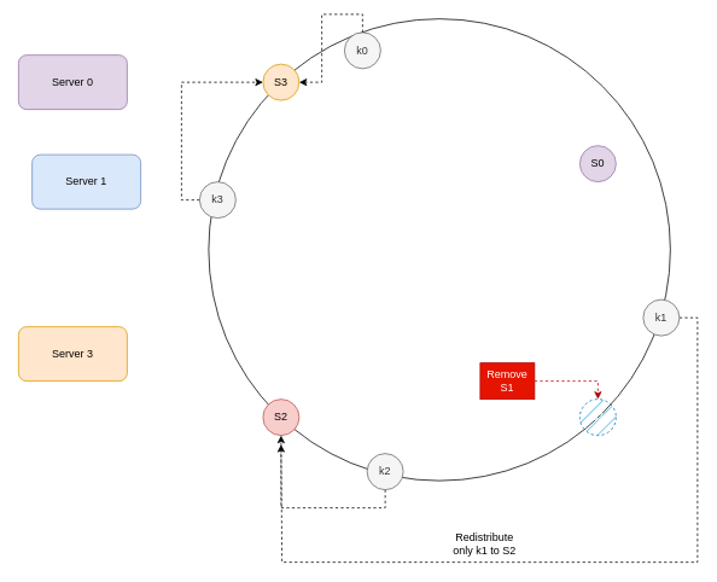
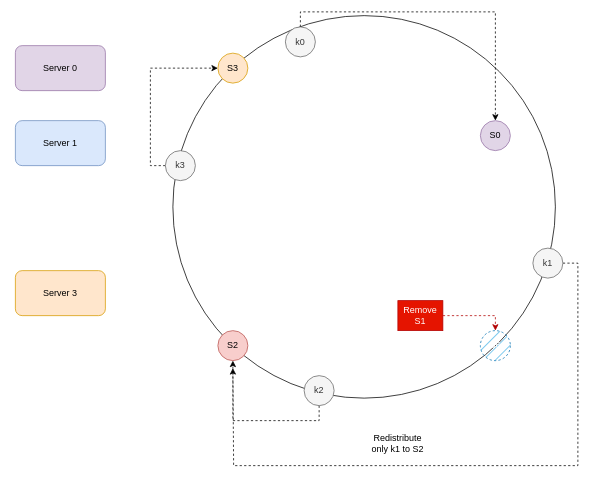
  <mxCell id="0" />
  <mxCell id="1" parent="0" />
  <mxCell id="2" value="" style="ellipse;whiteSpace=wrap;html=1;aspect=fixed;" vertex="1" parent="1"><mxGeometry x="230" y="20" width="510" height="510" as="geometry" /></mxCell>
  <mxCell id="3" value="Server 0" style="rounded=1;whiteSpace=wrap;html=1;fillColor=#e1d5e7;strokeColor=#9673a6;" vertex="1" parent="1"><mxGeometry x="20" y="60" width="120" height="60" as="geometry" /></mxCell>
- <mxCell id="4" value="Server 1" style="rounded=1;whiteSpace=wrap;html=1;fillColor=#dae8fc;strokeColor=#6c8ebf;" vertex="1" parent="1"><mxGeometry x="35" y="170" width="120" height="60" as="geometry" /></mxCell>
+ <mxCell id="4" value="Server 1" style="rounded=1;whiteSpace=wrap;html=1;fillColor=#dae8fc;strokeColor=#6c8ebf;" vertex="1" parent="1"><mxGeometry x="20" y="160" width="120" height="60" as="geometry" /></mxCell>
  <mxCell id="5" value="Server 3" style="rounded=1;whiteSpace=wrap;html=1;fillColor=#ffe6cc;strokeColor=#d79b00;" vertex="1" parent="1"><mxGeometry x="20" y="360" width="120" height="60" as="geometry" /></mxCell>
  <mxCell id="6" value="S3" style="ellipse;whiteSpace=wrap;html=1;aspect=fixed;fillColor=#ffe6cc;strokeColor=#d79b00;" vertex="1" parent="1"><mxGeometry x="290" y="70" width="40" height="40" as="geometry" /></mxCell>
  <mxCell id="7" value="S0" style="ellipse;whiteSpace=wrap;html=1;aspect=fixed;fillColor=#e1d5e7;strokeColor=#9673a6;" vertex="1" parent="1"><mxGeometry x="640" y="160" width="40" height="40" as="geometry" /></mxCell>
- <mxCell id="8" value="S1" style="ellipse;whiteSpace=wrap;html=1;aspect=fixed;fillColor=#1ba1e2;strokeColor=#006EAF;dashed=1;fillStyle=hatch;fontColor=#ffffff;" vertex="1" parent="1"><mxGeometry x="640" y="440" width="40" height="40" as="geometry" /></mxCell>
+ <mxCell id="8" value="S6" style="ellipse;whiteSpace=wrap;html=1;aspect=fixed;fillColor=#1ba1e2;strokeColor=#006EAF;dashed=1;fillStyle=hatch;fontColor=#ffffff;" vertex="1" parent="1"><mxGeometry x="640" y="440" width="40" height="40" as="geometry" /></mxCell>
  <mxCell id="9" value="S2" style="ellipse;whiteSpace=wrap;html=1;aspect=fixed;fillColor=#f8cecc;strokeColor=#b85450;" vertex="1" parent="1"><mxGeometry x="290" y="440" width="40" height="40" as="geometry" /></mxCell>
- <mxCell id="10" style="edgeStyle=orthogonalEdgeStyle;rounded=0;orthogonalLoop=1;jettySize=auto;html=1;exitX=0.5;exitY=0;exitDx=0;exitDy=0;dashed=1;" edge="1" parent="1" source="11" target="6"><mxGeometry relative="1" as="geometry" /></mxCell>
+ <mxCell id="10" style="edgeStyle=orthogonalEdgeStyle;rounded=0;orthogonalLoop=1;jettySize=auto;html=1;exitX=0.5;exitY=0;exitDx=0;exitDy=0;entryX=0.5;entryY=0;entryDx=0;entryDy=0;dashed=1;" edge="1" parent="1" source="11" target="7"><mxGeometry relative="1" as="geometry" /></mxCell>
  <mxCell id="11" value="k0" style="ellipse;whiteSpace=wrap;html=1;aspect=fixed;fillColor=#f5f5f5;strokeColor=#666666;fontColor=#333333;" vertex="1" parent="1"><mxGeometry x="380" y="35" width="40" height="40" as="geometry" /></mxCell>
  <mxCell id="12" style="edgeStyle=orthogonalEdgeStyle;rounded=0;orthogonalLoop=1;jettySize=auto;html=1;exitX=1;exitY=0.5;exitDx=0;exitDy=0;dashed=1;" edge="1" parent="1" source="13"><mxGeometry relative="1" as="geometry"><mxPoint x="310" y="490" as="targetPoint" /><Array as="points"><mxPoint x="770" y="350" /><mxPoint x="770" y="620" /><mxPoint x="311" y="620" /></Array></mxGeometry></mxCell>
  <mxCell id="13" value="k1" style="ellipse;whiteSpace=wrap;html=1;aspect=fixed;fillColor=#f5f5f5;strokeColor=#666666;fontColor=#333333;" vertex="1" parent="1"><mxGeometry x="710" y="330" width="40" height="40" as="geometry" /></mxCell>
  <mxCell id="14" style="edgeStyle=orthogonalEdgeStyle;rounded=0;orthogonalLoop=1;jettySize=auto;html=1;exitX=0.5;exitY=1;exitDx=0;exitDy=0;entryX=0.5;entryY=1;entryDx=0;entryDy=0;dashed=1;" edge="1" parent="1" source="15" target="9"><mxGeometry relative="1" as="geometry" /></mxCell>
  <mxCell id="15" value="k2" style="ellipse;whiteSpace=wrap;html=1;aspect=fixed;fillColor=#f5f5f5;strokeColor=#666666;fontColor=#333333;" vertex="1" parent="1"><mxGeometry x="405" y="500" width="40" height="40" as="geometry" /></mxCell>
  <mxCell id="16" style="edgeStyle=orthogonalEdgeStyle;rounded=0;orthogonalLoop=1;jettySize=auto;html=1;exitX=0;exitY=0.5;exitDx=0;exitDy=0;entryX=0;entryY=0.5;entryDx=0;entryDy=0;dashed=1;" edge="1" parent="1" source="17" target="6"><mxGeometry relative="1" as="geometry" /></mxCell>
  <mxCell id="17" value="k3" style="ellipse;whiteSpace=wrap;html=1;aspect=fixed;fillColor=#f5f5f5;strokeColor=#666666;fontColor=#333333;" vertex="1" parent="1"><mxGeometry x="220" y="200" width="40" height="40" as="geometry" /></mxCell>
- <mxCell id="18" value="Redistribute only k1 to S2" style="text;html=1;align=center;verticalAlign=middle;whiteSpace=wrap;rounded=0;" vertex="1" parent="1"><mxGeometry x="495" y="570" width="80" height="60" as="geometry" /></mxCell>
+ <mxCell id="18" value="Redistribute only k1 to S2" style="text;html=1;align=center;verticalAlign=middle;whiteSpace=wrap;rounded=0;" vertex="1" parent="1"><mxGeometry x="490" y="560" width="80" height="60" as="geometry" /></mxCell>
  <mxCell id="19" style="edgeStyle=orthogonalEdgeStyle;rounded=0;orthogonalLoop=1;jettySize=auto;html=1;entryX=0.5;entryY=0;entryDx=0;entryDy=0;dashed=1;fillColor=#e51400;strokeColor=#B20000;" edge="1" parent="1" source="20" target="8"><mxGeometry relative="1" as="geometry" /></mxCell>
  <mxCell id="20" value="Remove S1" style="text;html=1;align=center;verticalAlign=middle;whiteSpace=wrap;rounded=0;fillColor=#e51400;fontColor=#ffffff;strokeColor=#B20000;" vertex="1" parent="1"><mxGeometry x="530" y="400" width="60" height="40" as="geometry" /></mxCell>
